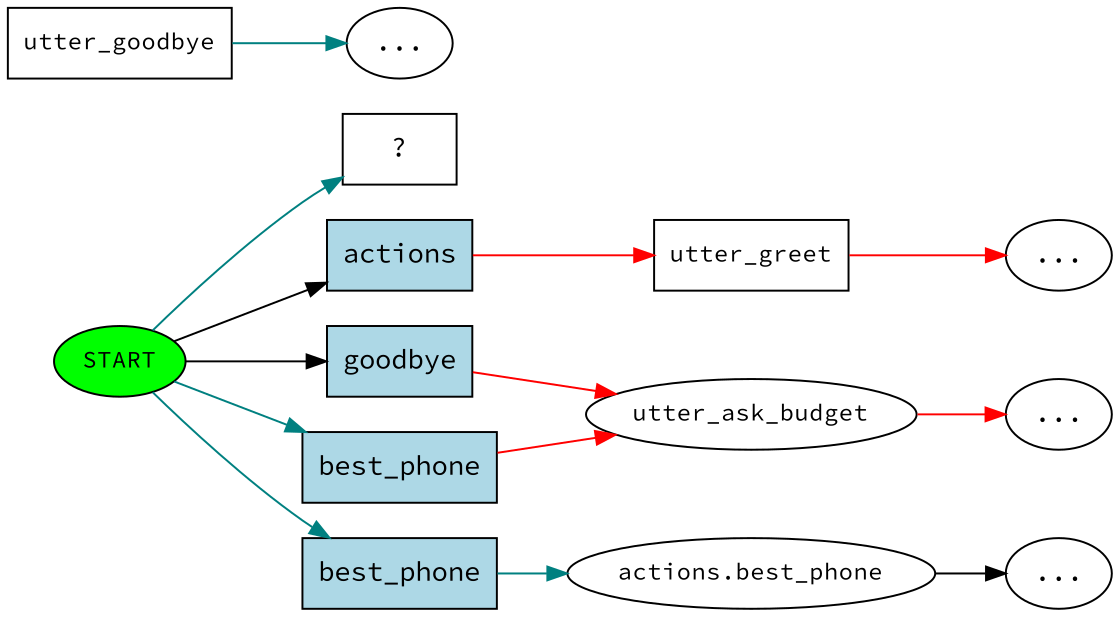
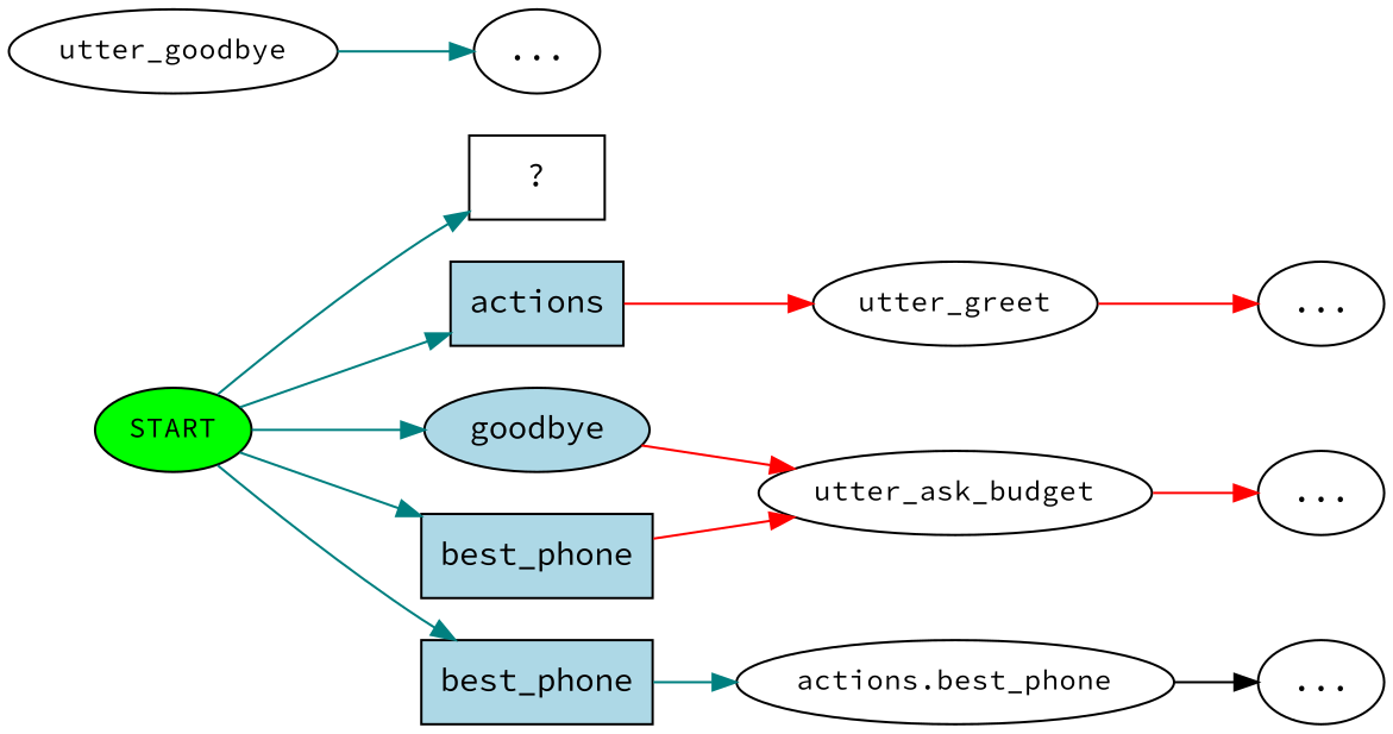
  digraph {
    fontname="Source Code Pro"
    rankdir=LR
    node [fontname="Source Code Pro"]
    edge [color=teal fontname="Source Code Pro"]
    n1 [fillcolor=green fontsize=12 label=START style=filled]
    n2 [label="  ?  " shape=rect]
    n3 [fillcolor=lightblue label=actions shape=rect style=filled]
-   n4 [fillcolor=lightblue label=goodbye shape=rect style=filled]
+   n4 [fillcolor=lightblue label=goodbye shape=ellipse style=filled]
    n5 [fillcolor=lightblue label=best_phone shape=rect style=filled]
    n6 [fillcolor=lightblue label=best_phone shape=rect style=filled]
-   n7 [fontsize=12 label=utter_greet shape=box]
+   n7 [fontsize=12 label=utter_greet]
    n8 [fontsize=12 label=utter_ask_budget]
    n9 [fontsize=12 label="actions.best_phone"]
    n10 [label="..."]
-   n11 [fontsize=12 label=utter_goodbye shape=box]
+   n11 [fontsize=12 label=utter_goodbye]
    n12 [label="..."]
    n13 [label="..."]
    n14 [label="..."]
    n1 -> n2
-   n1 -> n3 [color=black]
-   n1 -> n4 [color=black]
+   n1 -> n3
+   n1 -> n4
    n1 -> n5
    n1 -> n6
    n3 -> n7 [color=red]
    n4 -> n8 [color=red]
    n5 -> n8 [color=red]
    n6 -> n9
    n7 -> n10 [color=red]
    n8 -> n13 [color=red]
    n9 -> n14 [color=black]
    n11 -> n12
  }
